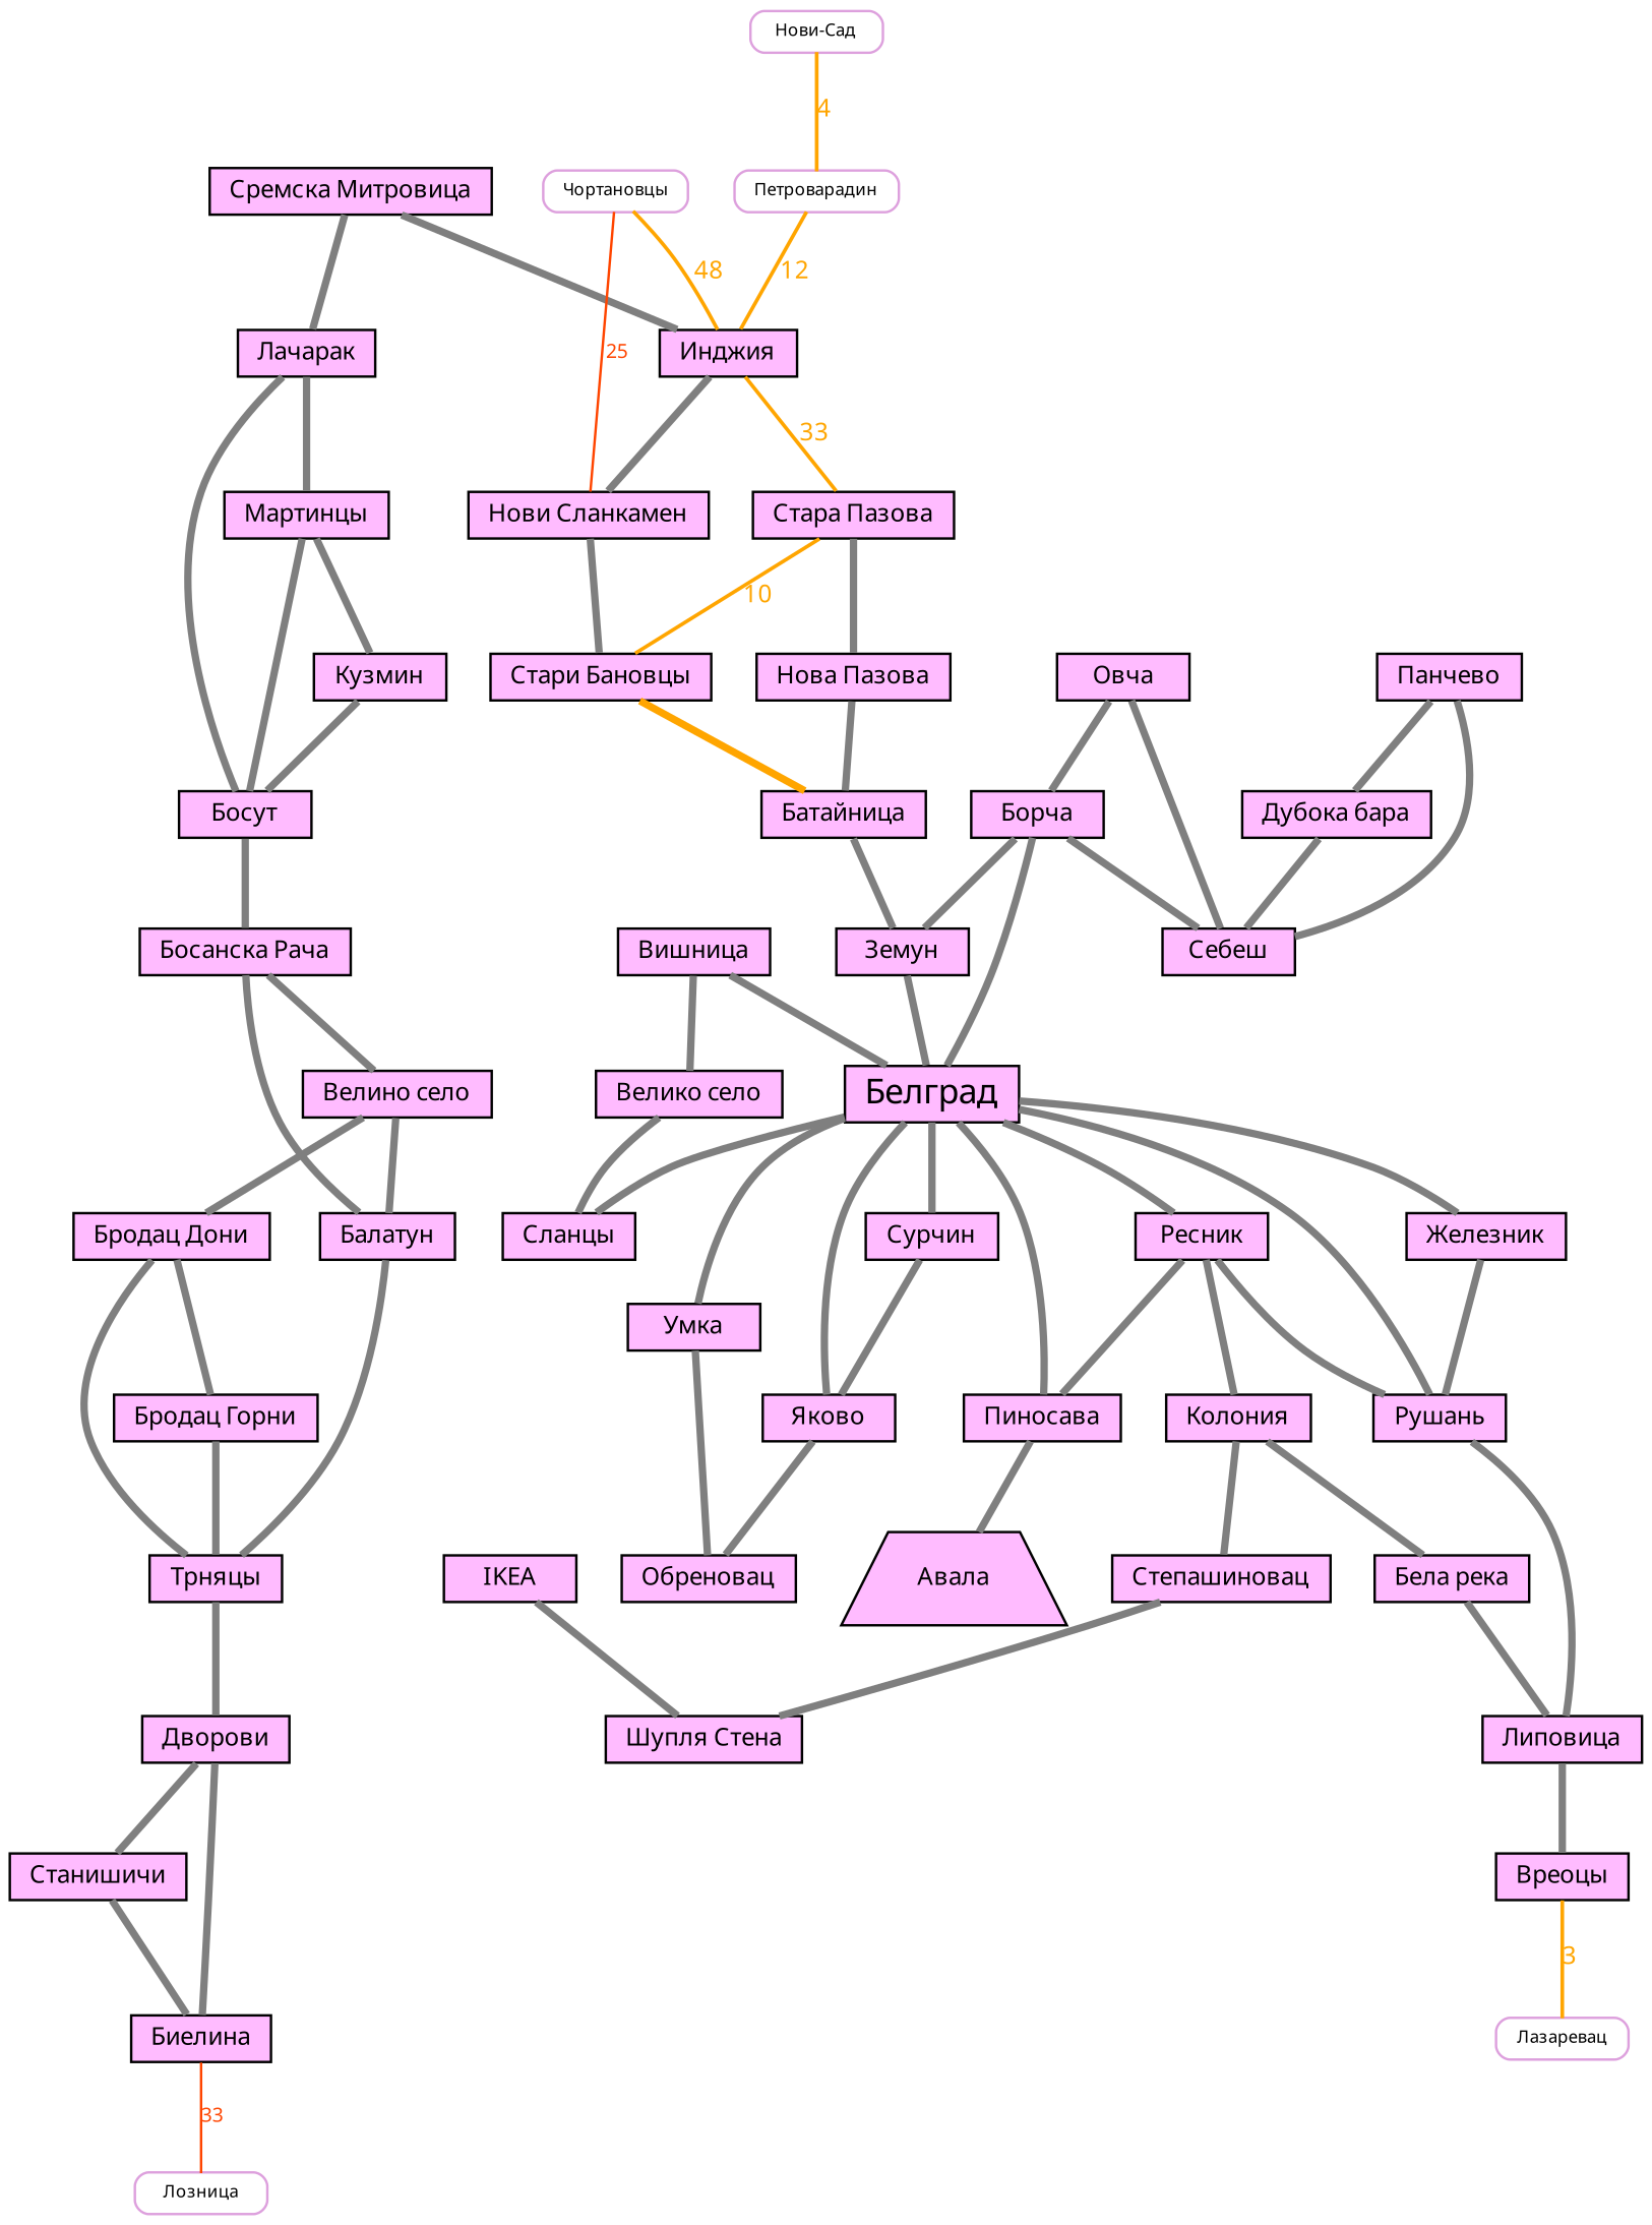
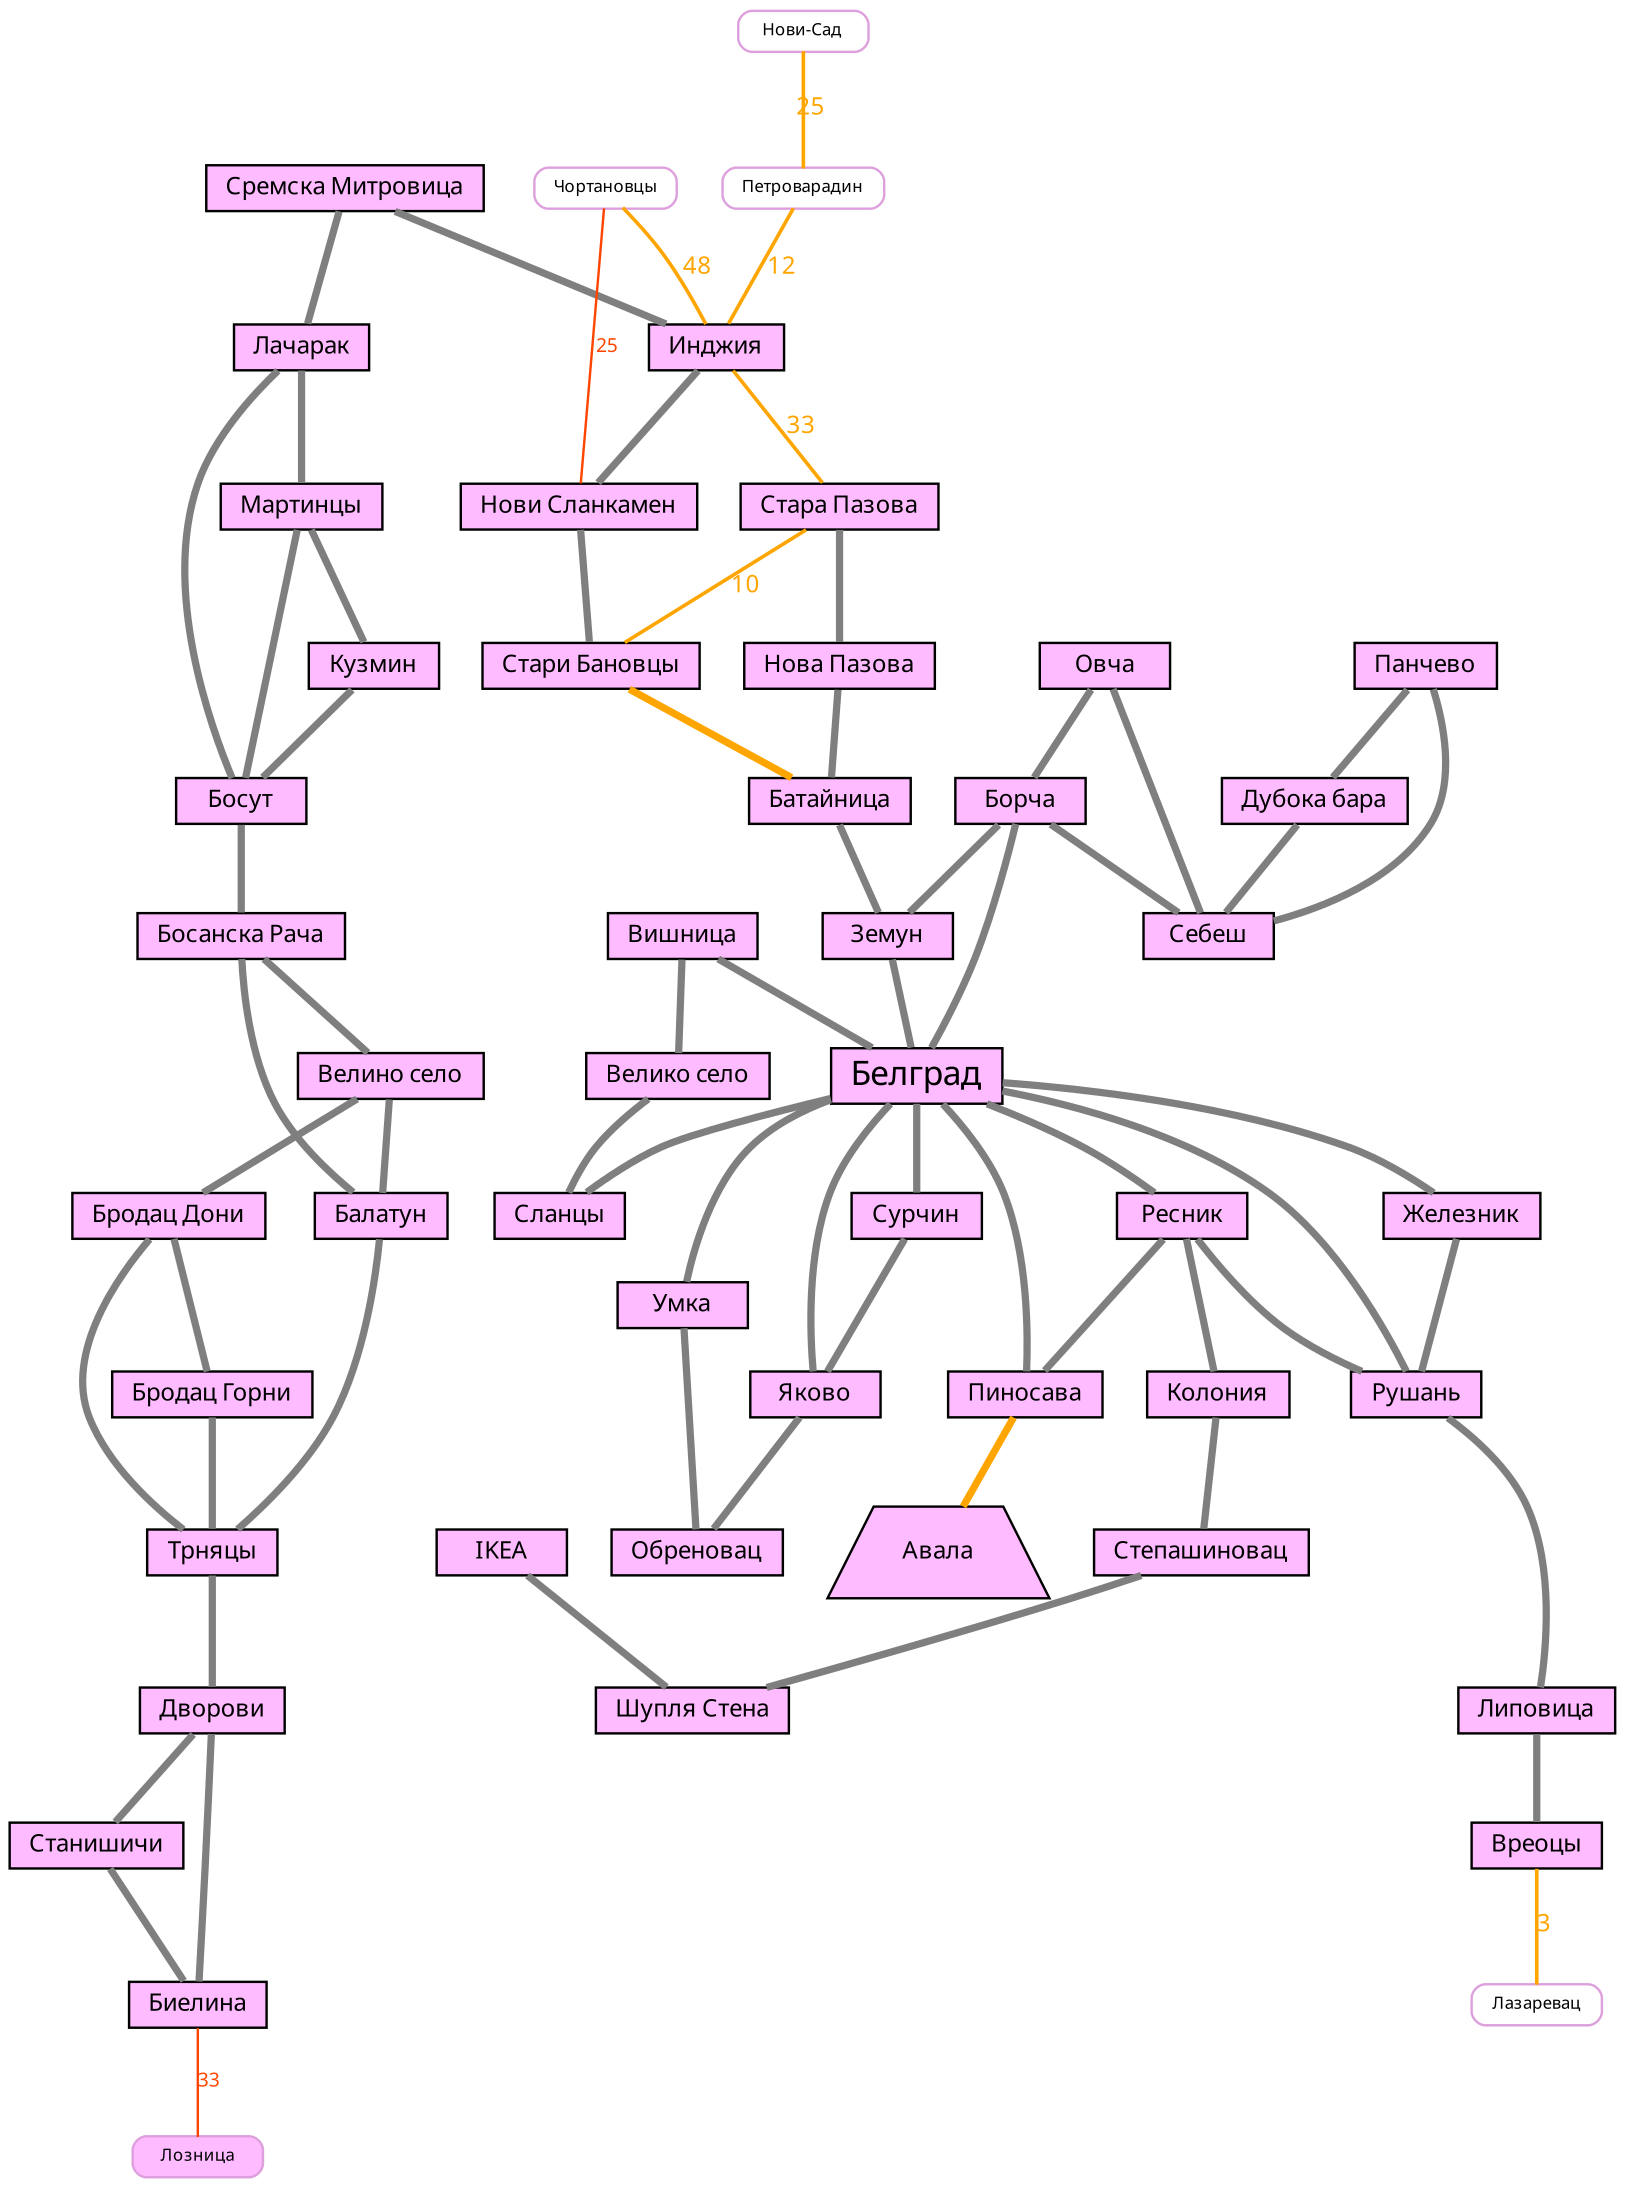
  graph {
    node [fillcolor=plum1 fontname="Droid Sans" fontsize=10 shape=box style=filled]
    edge [color=gray50 fontname="Droid Sans" penwidth=3]
    "Белград" [fontsize=14 height=0.2]
    "Ресник" [height=0.2]
    "Рушань" [height=0.2]
    "Сланцы" [height=0.2]
    "Сурчин" [height=0.2]
    "Пиносава" [height=0.2]
    "Железник" [height=0.2]
    "Яково" [height=0.2]
    "Умка" [height=0.2]
    "Авала" [height=0.2 shape=trapezium]
    "Стара Пазова" [height=0.2]
    "Нова Пазова" [height=0.2]
    "Батайница" [height=0.2]
    "Земун" [height=0.2]
    "Колония" [height=0.2]
    "Липовица" [height=0.2]
    "Вишница" [height=0.2]
    "Велико село" [height=0.2]
    "Вреоцы" [height=0.2]
-   "Бела река" [height=0.2]
    "Степашиновац" [height=0.2]
    "Шупля Стена" [height=0.2]
    IKEA [height=0.2]
    "Сремска Митровица" [height=0.2]
    "Инджия" [height=0.2]
    "Лачарак" [height=0.2]
    "Нови Сланкамен" [height=0.2]
    "Стари Бановцы" [height=0.2]
    "Обреновац" [height=0.2]
    "Овча" [height=0.2]
    "Борча" [height=0.2]
    "Себеш" [height=0.2]
    "Панчево" [height=0.2]
    "Дубока бара" [height=0.2]
    "Мартинцы" [height=0.2]
    "Босут" [height=0.2]
    "Кузмин" [height=0.2]
    "Босанска Рача" [height=0.2]
    "Балатун" [height=0.2]
    "Велино село" [height=0.2]
    "Трняцы" [height=0.2]
    "Дворови" [height=0.2]
    "Бродац Дони" [height=0.2]
    "Бродац Горни" [height=0.2]
    "Биелина" [height=0.2]
    "Станишичи" [height=0.2]
    "Лазаревац" [color=plum fillcolor=white fontsize=7 height=0.1 shape=Mrecord]
-   "Лозница" [color=plum fillcolor=white fontsize=7 height=0.1 shape=Mrecord]
+   "Лозница" [color=plum fontsize=7 height=0.1 shape=Mrecord]
    "Нови-Сад" [color=plum fillcolor=white fontsize=7 height=0.1 shape=Mrecord]
    "Петроварадин" [color=plum fillcolor=white fontsize=7 height=0.1 shape=Mrecord]
    "Чортановцы" [color=plum fillcolor=white fontsize=7 height=0.1 shape=Mrecord]
    subgraph sub_1 {
      "Белград"
      "Ресник"
      "Рушань"
      "Сланцы"
      "Сурчин"
      "Пиносава"
      "Железник"
      "Яково"
      "Умка"
      "Авала"
      "Стара Пазова"
      "Нова Пазова"
      "Батайница"
      "Земун"
      "Колония"
      "Липовица"
      "Вишница"
      "Велико село"
      "Вреоцы"
-     "Бела река"
      "Степашиновац"
      "Шупля Стена"
      IKEA
      "Сремска Митровица"
      "Инджия"
      "Лачарак"
      "Нови Сланкамен"
      "Стари Бановцы"
      "Обреновац"
      "Овча"
      "Борча"
      "Себеш"
      "Панчево"
      "Дубока бара"
      "Мартинцы"
      "Босут"
      "Кузмин"
      "Босанска Рача"
      "Балатун"
      "Велино село"
      "Трняцы"
      "Дворови"
      "Бродац Дони"
      "Бродац Горни"
      "Биелина"
      "Станишичи"
    }
    subgraph sub_2 {
      "Стара Пазова"
      "Вреоцы"
      "Инджия"
      "Нови Сланкамен"
      "Стари Бановцы"
      "Биелина"
      "Лазаревац"
      "Лозница"
      "Нови-Сад"
      "Петроварадин"
      "Чортановцы"
    }
    "Белград" -- "Ресник"
    "Белград" -- "Рушань"
    "Белград" -- "Сланцы"
    "Белград" -- "Сурчин"
    "Белград" -- "Пиносава"
    "Белград" -- "Железник"
    "Белград" -- "Яково"
    "Белград" -- "Умка"
    "Ресник" -- "Рушань"
    "Ресник" -- "Пиносава"
    "Ресник" -- "Колония"
    "Рушань" -- "Липовица"
    "Сурчин" -- "Яково"
-   "Пиносава" -- "Авала"
+   "Пиносава" -- "Авала" [color=orange]
    "Железник" -- "Рушань"
    "Яково" -- "Обреновац"
    "Умка" -- "Обреновац"
    "Стара Пазова" -- "Нова Пазова"
    "Стара Пазова" -- "Стари Бановцы" [color=orange fontcolor=orange fontsize=10 label=10 penwidth=1.5]
    "Нова Пазова" -- "Батайница"
    "Батайница" -- "Земун"
    "Земун" -- "Белград"
-   "Колония" -- "Бела река"
    "Колония" -- "Степашиновац"
    "Липовица" -- "Вреоцы"
    "Вишница" -- "Белград"
    "Вишница" -- "Велико село"
    "Велико село" -- "Сланцы"
    "Вреоцы" -- "Лазаревац" [color=orange fontcolor=orange fontsize=10 label=3 penwidth=1.5]
-   "Бела река" -- "Липовица"
    "Степашиновац" -- "Шупля Стена"
    IKEA -- "Шупля Стена"
    "Сремска Митровица" -- "Инджия"
    "Сремска Митровица" -- "Лачарак"
    "Инджия" -- "Стара Пазова" [color=orange fontcolor=orange fontsize=10 label=33 penwidth=1.5]
    "Инджия" -- "Нови Сланкамен"
    "Лачарак" -- "Мартинцы"
    "Лачарак" -- "Босут"
    "Нови Сланкамен" -- "Стари Бановцы"
    "Стари Бановцы" -- "Батайница" [color=orange]
    "Овча" -- "Борча"
    "Овча" -- "Себеш"
    "Борча" -- "Белград"
    "Борча" -- "Земун"
    "Борча" -- "Себеш"
    "Панчево" -- "Себеш"
    "Панчево" -- "Дубока бара"
    "Дубока бара" -- "Себеш"
    "Мартинцы" -- "Босут"
    "Мартинцы" -- "Кузмин"
    "Босут" -- "Босанска Рача"
    "Кузмин" -- "Босут"
    "Босанска Рача" -- "Балатун"
    "Босанска Рача" -- "Велино село"
    "Балатун" -- "Трняцы"
    "Велино село" -- "Балатун"
    "Велино село" -- "Бродац Дони"
    "Трняцы" -- "Дворови"
    "Дворови" -- "Биелина"
    "Дворови" -- "Станишичи"
    "Бродац Дони" -- "Трняцы"
    "Бродац Дони" -- "Бродац Горни"
    "Бродац Горни" -- "Трняцы"
    "Биелина" -- "Лозница" [color=orangered fontcolor=orangered fontsize=8 label=33 penwidth=1]
    "Станишичи" -- "Биелина"
-   "Нови-Сад" -- "Петроварадин" [color=orange fontcolor=orange fontsize=10 label=4 penwidth=1.5]
+   "Нови-Сад" -- "Петроварадин" [color=orange fontcolor=orange fontsize=10 label=25 penwidth=1.5]
    "Петроварадин" -- "Инджия" [color=orange fontcolor=orange fontsize=10 label=12 penwidth=1.5]
    "Чортановцы" -- "Инджия" [color=orange fontcolor=orange fontsize=10 label=48 penwidth=1.5]
    "Чортановцы" -- "Нови Сланкамен" [color=orangered fontcolor=orangered fontsize=8 label=25 penwidth=1]
  }
